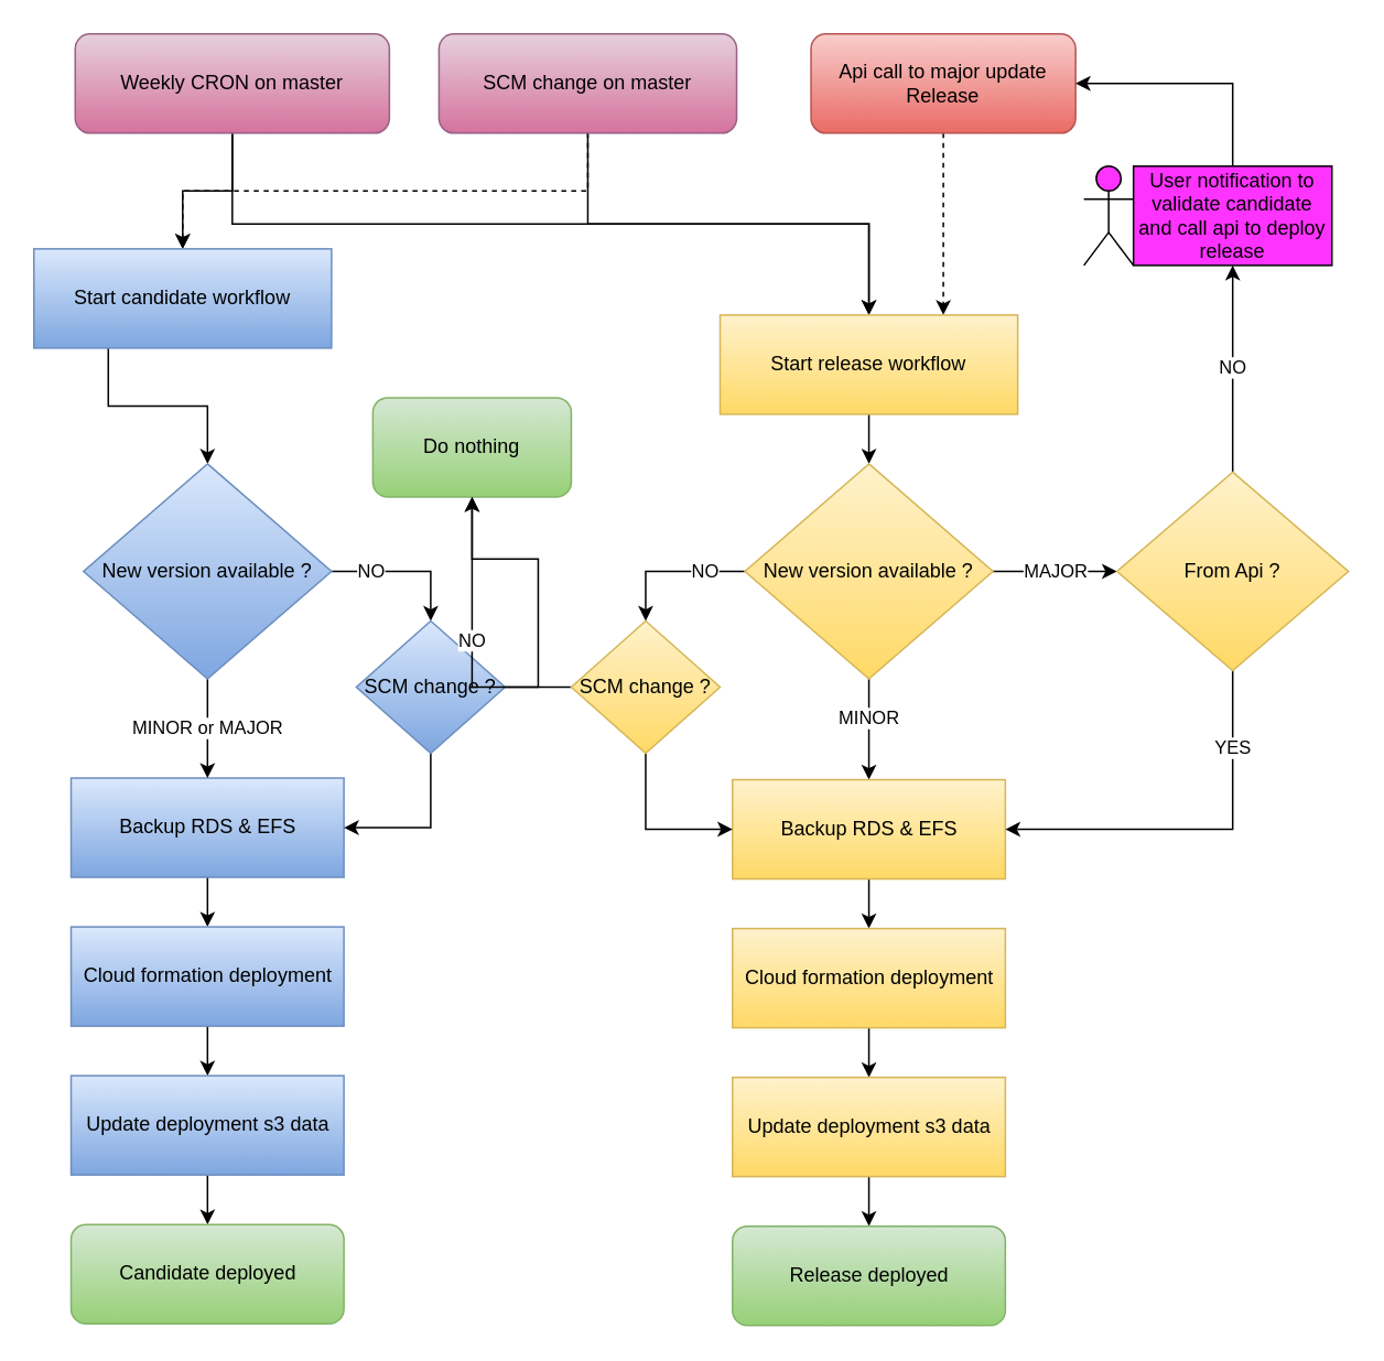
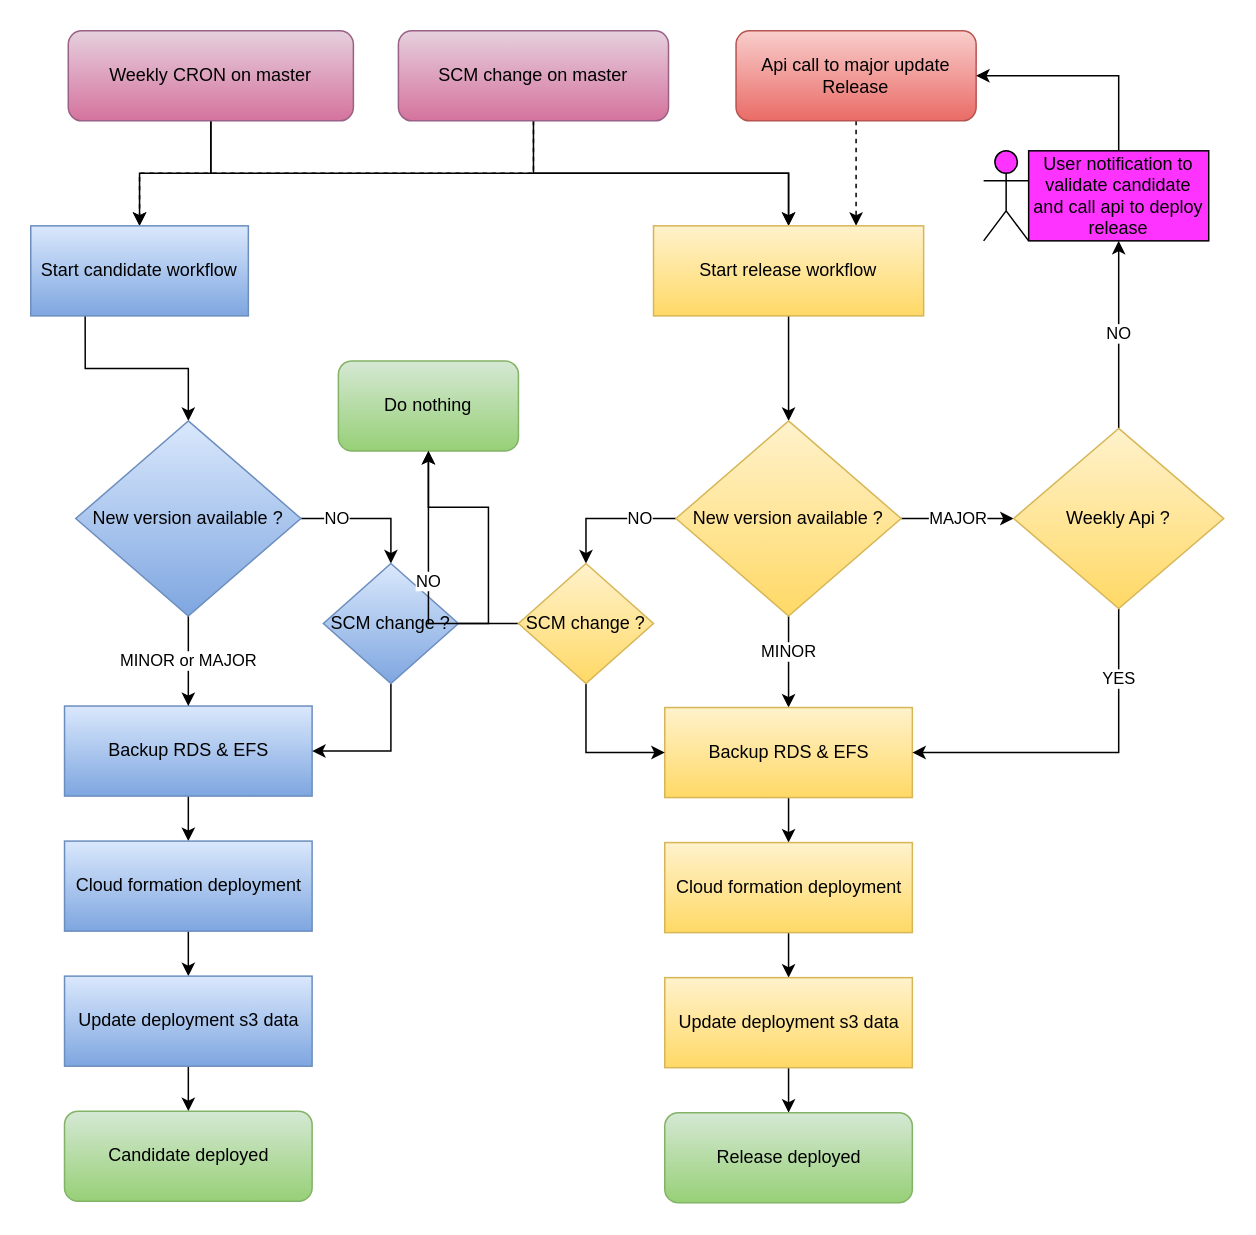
  <mxCell id="0" />
  <mxCell id="1" parent="0" />
  <mxCell id="2" style="edgeStyle=orthogonalEdgeStyle;rounded=0;orthogonalLoop=1;jettySize=auto;html=1;exitX=0.5;exitY=1;exitDx=0;exitDy=0;entryX=0.5;entryY=0;entryDx=0;entryDy=0;" edge="1" parent="1" source="4" target="9"><mxGeometry relative="1" as="geometry" /></mxCell>
  <mxCell id="3" style="edgeStyle=orthogonalEdgeStyle;rounded=0;orthogonalLoop=1;jettySize=auto;html=1;exitX=0.5;exitY=1;exitDx=0;exitDy=0;" edge="1" parent="1" source="4" target="13"><mxGeometry relative="1" as="geometry" /></mxCell>
  <mxCell id="4" value="Weekly CRON on master" style="rounded=1;whiteSpace=wrap;html=1;fillColor=#e6d0de;strokeColor=#996185;gradientColor=#d5739d;" vertex="1" parent="1"><mxGeometry x="45" y="20" width="190" height="60" as="geometry" /></mxCell>
  <mxCell id="5" style="edgeStyle=orthogonalEdgeStyle;rounded=0;orthogonalLoop=1;jettySize=auto;html=1;exitX=0.5;exitY=1;exitDx=0;exitDy=0;entryX=0.5;entryY=0;entryDx=0;entryDy=0;dashed=1;" edge="1" parent="1" source="7" target="9"><mxGeometry relative="1" as="geometry" /></mxCell>
  <mxCell id="6" style="edgeStyle=orthogonalEdgeStyle;rounded=0;orthogonalLoop=1;jettySize=auto;html=1;exitX=0.5;exitY=1;exitDx=0;exitDy=0;entryX=0.5;entryY=0;entryDx=0;entryDy=0;" edge="1" parent="1" source="7" target="13"><mxGeometry relative="1" as="geometry" /></mxCell>
  <mxCell id="7" value="SCM change on master" style="rounded=1;whiteSpace=wrap;html=1;fillColor=#e6d0de;strokeColor=#996185;gradientColor=#d5739d;" vertex="1" parent="1"><mxGeometry x="265" y="20" width="180" height="60" as="geometry" /></mxCell>
  <mxCell id="8" style="edgeStyle=orthogonalEdgeStyle;rounded=0;orthogonalLoop=1;jettySize=auto;html=1;exitX=0.25;exitY=1;exitDx=0;exitDy=0;" edge="1" parent="1" source="9" target="18"><mxGeometry relative="1" as="geometry" /></mxCell>
- <mxCell id="9" value="Start candidate workflow" style="rounded=0;whiteSpace=wrap;html=1;gradientColor=#7ea6e0;fillColor=#dae8fc;strokeColor=#6c8ebf;" vertex="1" parent="1"><mxGeometry x="20" y="150" width="180" height="60" as="geometry" /></mxCell>
+ <mxCell id="9" value="Start candidate workflow" style="rounded=0;whiteSpace=wrap;html=1;gradientColor=#7ea6e0;fillColor=#dae8fc;strokeColor=#6c8ebf;" vertex="1" parent="1"><mxGeometry x="20" y="150" width="145" height="60" as="geometry" /></mxCell>
  <mxCell id="10" style="edgeStyle=orthogonalEdgeStyle;rounded=0;orthogonalLoop=1;jettySize=auto;html=1;exitX=0.5;exitY=1;exitDx=0;exitDy=0;entryX=0.75;entryY=0;entryDx=0;entryDy=0;dashed=1;" edge="1" parent="1" source="11" target="13"><mxGeometry relative="1" as="geometry" /></mxCell>
  <mxCell id="11" value="Api call to major update Release" style="rounded=1;whiteSpace=wrap;html=1;fillColor=#f8cecc;strokeColor=#b85450;gradientColor=#ea6b66;" vertex="1" parent="1"><mxGeometry x="490" y="20" width="160" height="60" as="geometry" /></mxCell>
  <mxCell id="12" style="edgeStyle=orthogonalEdgeStyle;rounded=0;orthogonalLoop=1;jettySize=auto;html=1;exitX=0.5;exitY=1;exitDx=0;exitDy=0;entryX=0.5;entryY=0;entryDx=0;entryDy=0;" edge="1" parent="1" source="13" target="22"><mxGeometry relative="1" as="geometry" /></mxCell>
- <mxCell id="13" value="Start release workflow" style="rounded=0;whiteSpace=wrap;html=1;gradientColor=#ffd966;fillColor=#fff2cc;strokeColor=#d6b656;" vertex="1" parent="1"><mxGeometry x="435" y="190" width="180" height="60" as="geometry" /></mxCell>
+ <mxCell id="13" value="Start release workflow" style="rounded=0;whiteSpace=wrap;html=1;gradientColor=#ffd966;fillColor=#fff2cc;strokeColor=#d6b656;" vertex="1" parent="1"><mxGeometry x="435" y="150" width="180" height="60" as="geometry" /></mxCell>
  <mxCell id="14" style="edgeStyle=orthogonalEdgeStyle;rounded=0;orthogonalLoop=1;jettySize=auto;html=1;exitX=0.5;exitY=1;exitDx=0;exitDy=0;entryX=0.5;entryY=0;entryDx=0;entryDy=0;" edge="1" parent="1" source="15" target="25"><mxGeometry relative="1" as="geometry" /></mxCell>
  <mxCell id="15" value="Backup RDS &amp;amp; EFS" style="rounded=0;whiteSpace=wrap;html=1;gradientColor=#7ea6e0;fillColor=#dae8fc;strokeColor=#6c8ebf;" vertex="1" parent="1"><mxGeometry x="42.5" y="470" width="165" height="60" as="geometry" /></mxCell>
  <mxCell id="16" value="NO" style="edgeStyle=orthogonalEdgeStyle;rounded=0;orthogonalLoop=1;jettySize=auto;html=1;exitX=1;exitY=0.5;exitDx=0;exitDy=0;entryX=0.5;entryY=0;entryDx=0;entryDy=0;" edge="1" parent="1" source="18" target="44"><mxGeometry x="-0.474" relative="1" as="geometry"><mxPoint as="offset" /></mxGeometry></mxCell>
  <mxCell id="17" value="MINOR or MAJOR" style="edgeStyle=orthogonalEdgeStyle;rounded=0;orthogonalLoop=1;jettySize=auto;html=1;exitX=0.5;exitY=1;exitDx=0;exitDy=0;entryX=0.5;entryY=0;entryDx=0;entryDy=0;" edge="1" parent="1" source="18" target="15"><mxGeometry relative="1" as="geometry" /></mxCell>
  <mxCell id="18" value="&lt;span&gt;New version available ?&lt;/span&gt;" style="rhombus;whiteSpace=wrap;html=1;gradientColor=#7ea6e0;fillColor=#dae8fc;strokeColor=#6c8ebf;" vertex="1" parent="1"><mxGeometry x="50" y="280" width="150" height="130" as="geometry" /></mxCell>
  <mxCell id="19" value="MINOR" style="edgeStyle=orthogonalEdgeStyle;rounded=0;orthogonalLoop=1;jettySize=auto;html=1;exitX=0.5;exitY=1;exitDx=0;exitDy=0;entryX=0.5;entryY=0;entryDx=0;entryDy=0;" edge="1" parent="1" source="22" target="30"><mxGeometry x="-0.2" relative="1" as="geometry"><mxPoint as="offset" /></mxGeometry></mxCell>
  <mxCell id="20" value="MAJOR" style="edgeStyle=orthogonalEdgeStyle;rounded=0;orthogonalLoop=1;jettySize=auto;html=1;exitX=1;exitY=0.5;exitDx=0;exitDy=0;" edge="1" parent="1" source="22" target="38"><mxGeometry relative="1" as="geometry" /></mxCell>
  <mxCell id="21" value="NO" style="edgeStyle=orthogonalEdgeStyle;rounded=0;orthogonalLoop=1;jettySize=auto;html=1;exitX=0;exitY=0.5;exitDx=0;exitDy=0;entryX=0.5;entryY=0;entryDx=0;entryDy=0;" edge="1" parent="1" source="22" target="47"><mxGeometry x="-0.474" relative="1" as="geometry"><mxPoint as="offset" /></mxGeometry></mxCell>
  <mxCell id="22" value="&lt;span&gt;New version available ?&lt;/span&gt;" style="rhombus;whiteSpace=wrap;html=1;gradientColor=#ffd966;fillColor=#fff2cc;strokeColor=#d6b656;" vertex="1" parent="1"><mxGeometry x="450" y="280" width="150" height="130" as="geometry" /></mxCell>
  <mxCell id="23" value="Do nothing" style="rounded=1;whiteSpace=wrap;html=1;gradientColor=#97d077;fillColor=#d5e8d4;strokeColor=#82b366;" vertex="1" parent="1"><mxGeometry x="225" y="240" width="120" height="60" as="geometry" /></mxCell>
  <mxCell id="24" style="edgeStyle=orthogonalEdgeStyle;rounded=0;orthogonalLoop=1;jettySize=auto;html=1;exitX=0.5;exitY=1;exitDx=0;exitDy=0;entryX=0.5;entryY=0;entryDx=0;entryDy=0;" edge="1" parent="1" source="25" target="27"><mxGeometry relative="1" as="geometry" /></mxCell>
  <mxCell id="25" value="Cloud formation deployment" style="rounded=0;whiteSpace=wrap;html=1;gradientColor=#7ea6e0;fillColor=#dae8fc;strokeColor=#6c8ebf;" vertex="1" parent="1"><mxGeometry x="42.5" y="560" width="165" height="60" as="geometry" /></mxCell>
  <mxCell id="26" style="edgeStyle=orthogonalEdgeStyle;rounded=0;orthogonalLoop=1;jettySize=auto;html=1;exitX=0.5;exitY=1;exitDx=0;exitDy=0;entryX=0.5;entryY=0;entryDx=0;entryDy=0;" edge="1" parent="1" source="27" target="28"><mxGeometry relative="1" as="geometry" /></mxCell>
  <mxCell id="27" value="Update deployment s3 data" style="rounded=0;whiteSpace=wrap;html=1;gradientColor=#7ea6e0;fillColor=#dae8fc;strokeColor=#6c8ebf;" vertex="1" parent="1"><mxGeometry x="42.5" y="650" width="165" height="60" as="geometry" /></mxCell>
  <mxCell id="28" value="Candidate deployed" style="rounded=1;whiteSpace=wrap;html=1;gradientColor=#97d077;fillColor=#d5e8d4;strokeColor=#82b366;" vertex="1" parent="1"><mxGeometry x="42.5" y="740" width="165" height="60" as="geometry" /></mxCell>
  <mxCell id="29" style="edgeStyle=orthogonalEdgeStyle;rounded=0;orthogonalLoop=1;jettySize=auto;html=1;exitX=0.5;exitY=1;exitDx=0;exitDy=0;" edge="1" parent="1" source="30" target="32"><mxGeometry relative="1" as="geometry" /></mxCell>
  <mxCell id="30" value="Backup RDS &amp;amp; EFS" style="rounded=0;whiteSpace=wrap;html=1;gradientColor=#ffd966;fillColor=#fff2cc;strokeColor=#d6b656;" vertex="1" parent="1"><mxGeometry x="442.5" y="471" width="165" height="60" as="geometry" /></mxCell>
  <mxCell id="31" style="edgeStyle=orthogonalEdgeStyle;rounded=0;orthogonalLoop=1;jettySize=auto;html=1;exitX=0.5;exitY=1;exitDx=0;exitDy=0;entryX=0.5;entryY=0;entryDx=0;entryDy=0;" edge="1" parent="1" source="32" target="34"><mxGeometry relative="1" as="geometry" /></mxCell>
  <mxCell id="32" value="Cloud formation deployment" style="rounded=0;whiteSpace=wrap;html=1;gradientColor=#ffd966;fillColor=#fff2cc;strokeColor=#d6b656;" vertex="1" parent="1"><mxGeometry x="442.5" y="561" width="165" height="60" as="geometry" /></mxCell>
  <mxCell id="33" style="edgeStyle=orthogonalEdgeStyle;rounded=0;orthogonalLoop=1;jettySize=auto;html=1;exitX=0.5;exitY=1;exitDx=0;exitDy=0;entryX=0.5;entryY=0;entryDx=0;entryDy=0;" edge="1" parent="1" source="34" target="35"><mxGeometry relative="1" as="geometry" /></mxCell>
  <mxCell id="34" value="Update deployment s3 data" style="rounded=0;whiteSpace=wrap;html=1;gradientColor=#ffd966;fillColor=#fff2cc;strokeColor=#d6b656;" vertex="1" parent="1"><mxGeometry x="442.5" y="651" width="165" height="60" as="geometry" /></mxCell>
  <mxCell id="35" value="Release deployed" style="rounded=1;whiteSpace=wrap;html=1;gradientColor=#97d077;fillColor=#d5e8d4;strokeColor=#82b366;" vertex="1" parent="1"><mxGeometry x="442.5" y="741" width="165" height="60" as="geometry" /></mxCell>
  <mxCell id="36" value="NO" style="edgeStyle=orthogonalEdgeStyle;rounded=0;orthogonalLoop=1;jettySize=auto;html=1;exitX=0.5;exitY=0;exitDx=0;exitDy=0;entryX=0.5;entryY=1;entryDx=0;entryDy=0;" edge="1" parent="1" source="38" target="40"><mxGeometry relative="1" as="geometry" /></mxCell>
  <mxCell id="37" value="YES" style="edgeStyle=orthogonalEdgeStyle;rounded=0;orthogonalLoop=1;jettySize=auto;html=1;exitX=0.5;exitY=1;exitDx=0;exitDy=0;entryX=1;entryY=0.5;entryDx=0;entryDy=0;" edge="1" parent="1" source="38" target="30"><mxGeometry x="-0.597" relative="1" as="geometry"><mxPoint as="offset" /></mxGeometry></mxCell>
- <mxCell id="38" value="From Api ?" style="rhombus;whiteSpace=wrap;html=1;gradientColor=#ffd966;fillColor=#fff2cc;strokeColor=#d6b656;" vertex="1" parent="1"><mxGeometry x="675" y="285" width="140" height="120" as="geometry" /></mxCell>
+ <mxCell id="38" value="Weekly Api ?" style="rhombus;whiteSpace=wrap;html=1;gradientColor=#ffd966;fillColor=#fff2cc;strokeColor=#d6b656;" vertex="1" parent="1"><mxGeometry x="675" y="285" width="140" height="120" as="geometry" /></mxCell>
  <mxCell id="39" style="edgeStyle=orthogonalEdgeStyle;rounded=0;orthogonalLoop=1;jettySize=auto;html=1;entryX=1;entryY=0.5;entryDx=0;entryDy=0;exitX=0.5;exitY=0;exitDx=0;exitDy=0;" edge="1" parent="1" source="40" target="11"><mxGeometry relative="1" as="geometry"><Array as="points"><mxPoint x="745" y="50" /></Array></mxGeometry></mxCell>
  <mxCell id="40" value="User notification to validate candidate and call api to deploy release" style="rounded=0;whiteSpace=wrap;html=1;fillColor=#FF33FF;" vertex="1" parent="1"><mxGeometry x="685" y="100" width="120" height="60" as="geometry" /></mxCell>
  <mxCell id="41" value="" style="shape=umlActor;verticalLabelPosition=bottom;labelBackgroundColor=#ffffff;verticalAlign=top;html=1;outlineConnect=0;fillColor=#FF33FF;" vertex="1" parent="1"><mxGeometry x="655" y="100" width="30" height="60" as="geometry" /></mxCell>
  <mxCell id="42" style="edgeStyle=orthogonalEdgeStyle;rounded=0;orthogonalLoop=1;jettySize=auto;html=1;exitX=1;exitY=0.5;exitDx=0;exitDy=0;entryX=0.5;entryY=1;entryDx=0;entryDy=0;" edge="1" parent="1" source="44" target="23"><mxGeometry relative="1" as="geometry" /></mxCell>
  <mxCell id="43" style="edgeStyle=orthogonalEdgeStyle;rounded=0;orthogonalLoop=1;jettySize=auto;html=1;exitX=0.5;exitY=1;exitDx=0;exitDy=0;entryX=1;entryY=0.5;entryDx=0;entryDy=0;" edge="1" parent="1" source="44" target="15"><mxGeometry relative="1" as="geometry" /></mxCell>
  <mxCell id="44" value="SCM change ?" style="rhombus;whiteSpace=wrap;html=1;fillColor=#dae8fc;gradientColor=#7ea6e0;strokeColor=#6c8ebf;" vertex="1" parent="1"><mxGeometry x="215" y="375" width="90" height="80" as="geometry" /></mxCell>
  <mxCell id="45" value="NO" style="edgeStyle=orthogonalEdgeStyle;rounded=0;orthogonalLoop=1;jettySize=auto;html=1;exitX=0;exitY=0.5;exitDx=0;exitDy=0;entryX=0.5;entryY=1;entryDx=0;entryDy=0;" edge="1" parent="1" source="47" target="23"><mxGeometry relative="1" as="geometry" /></mxCell>
  <mxCell id="46" style="edgeStyle=orthogonalEdgeStyle;rounded=0;orthogonalLoop=1;jettySize=auto;html=1;exitX=0.5;exitY=1;exitDx=0;exitDy=0;entryX=0;entryY=0.5;entryDx=0;entryDy=0;" edge="1" parent="1" source="47" target="30"><mxGeometry relative="1" as="geometry" /></mxCell>
  <mxCell id="47" value="SCM change ?" style="rhombus;whiteSpace=wrap;html=1;fillColor=#fff2cc;gradientColor=#ffd966;strokeColor=#d6b656;" vertex="1" parent="1"><mxGeometry x="345" y="375" width="90" height="80" as="geometry" /></mxCell>
